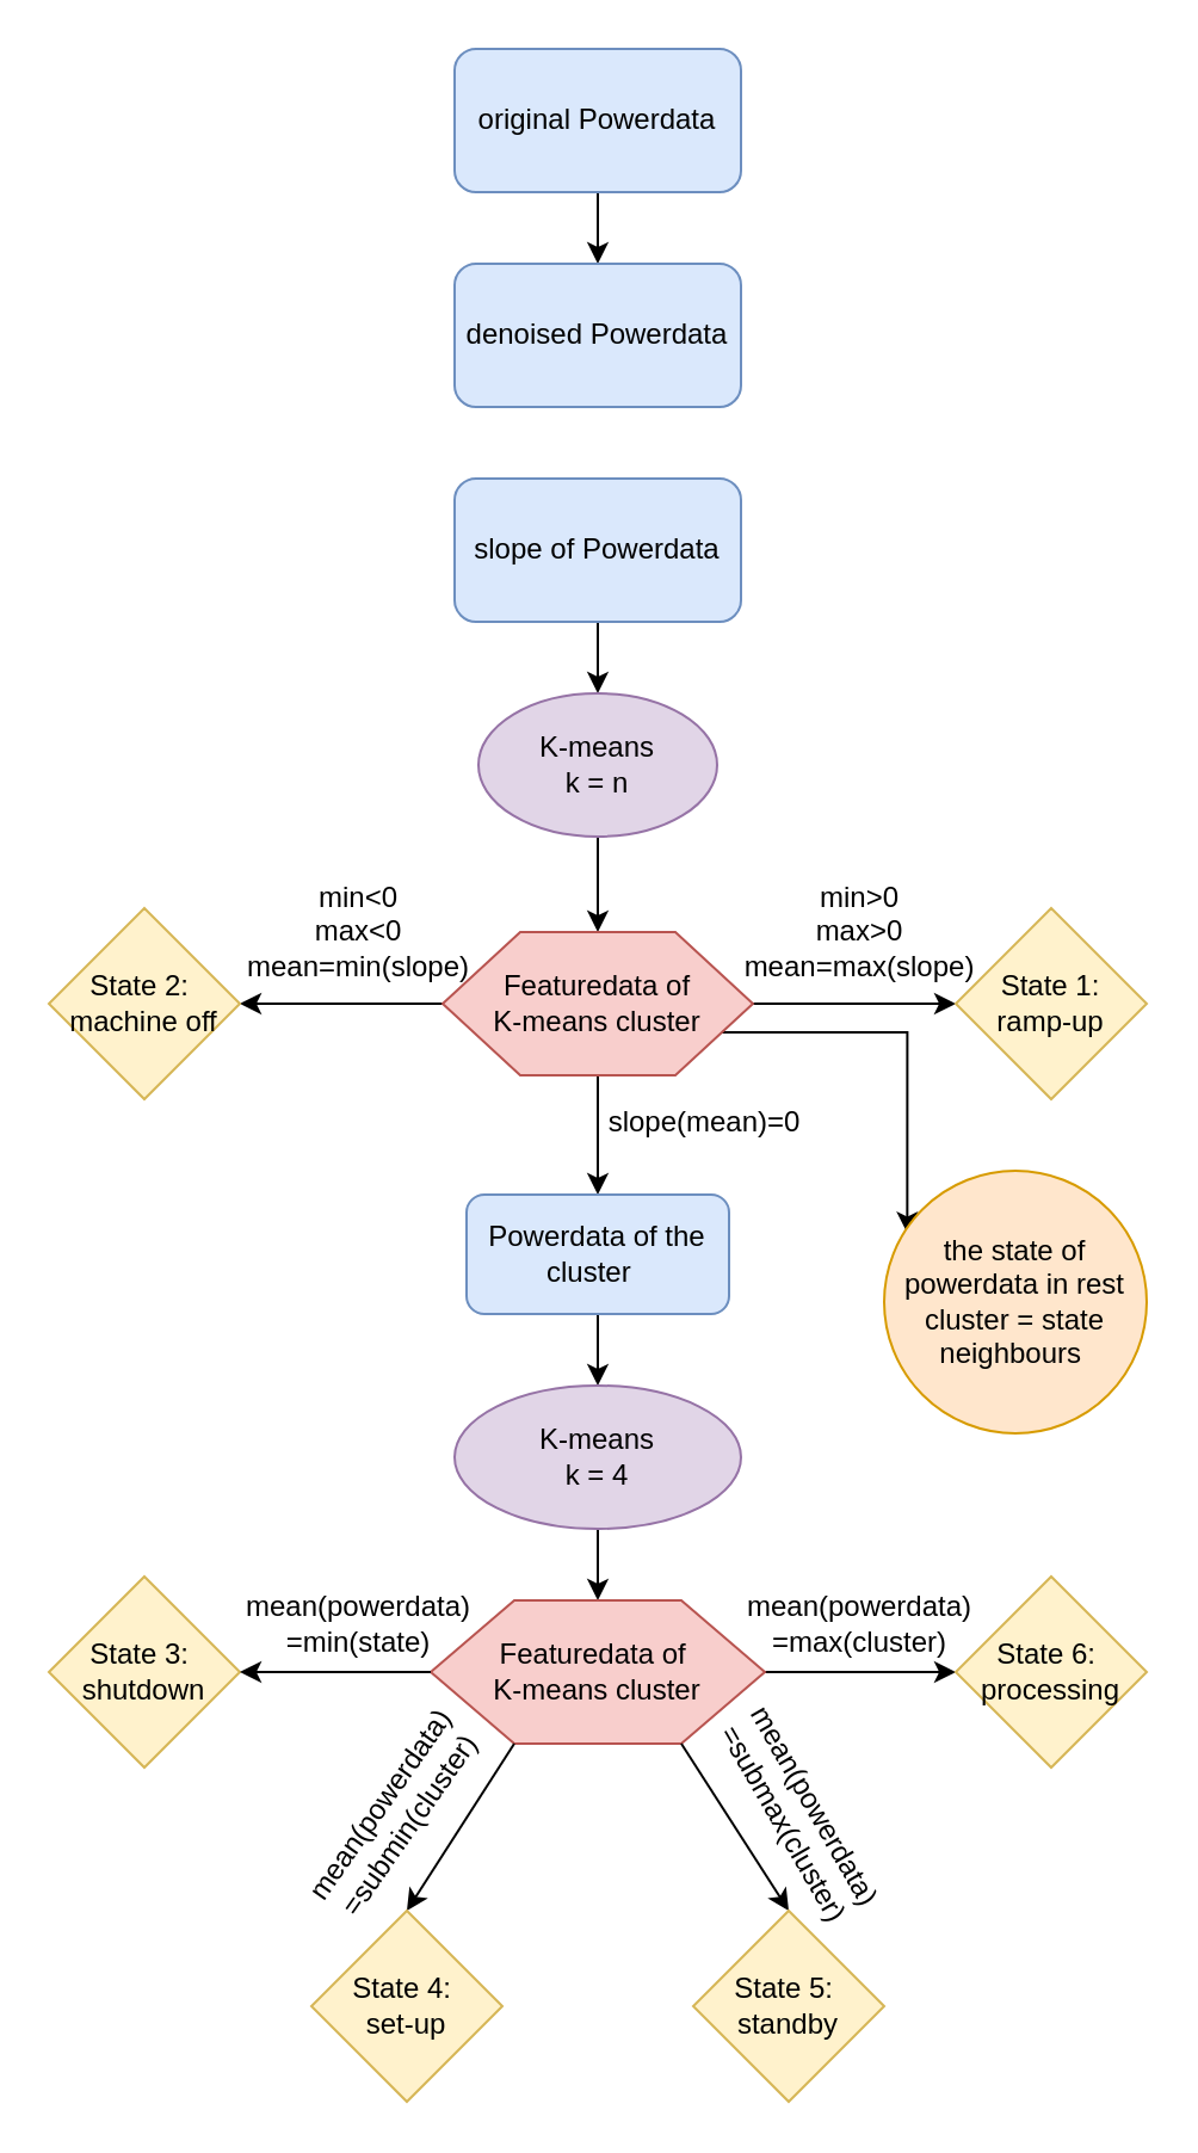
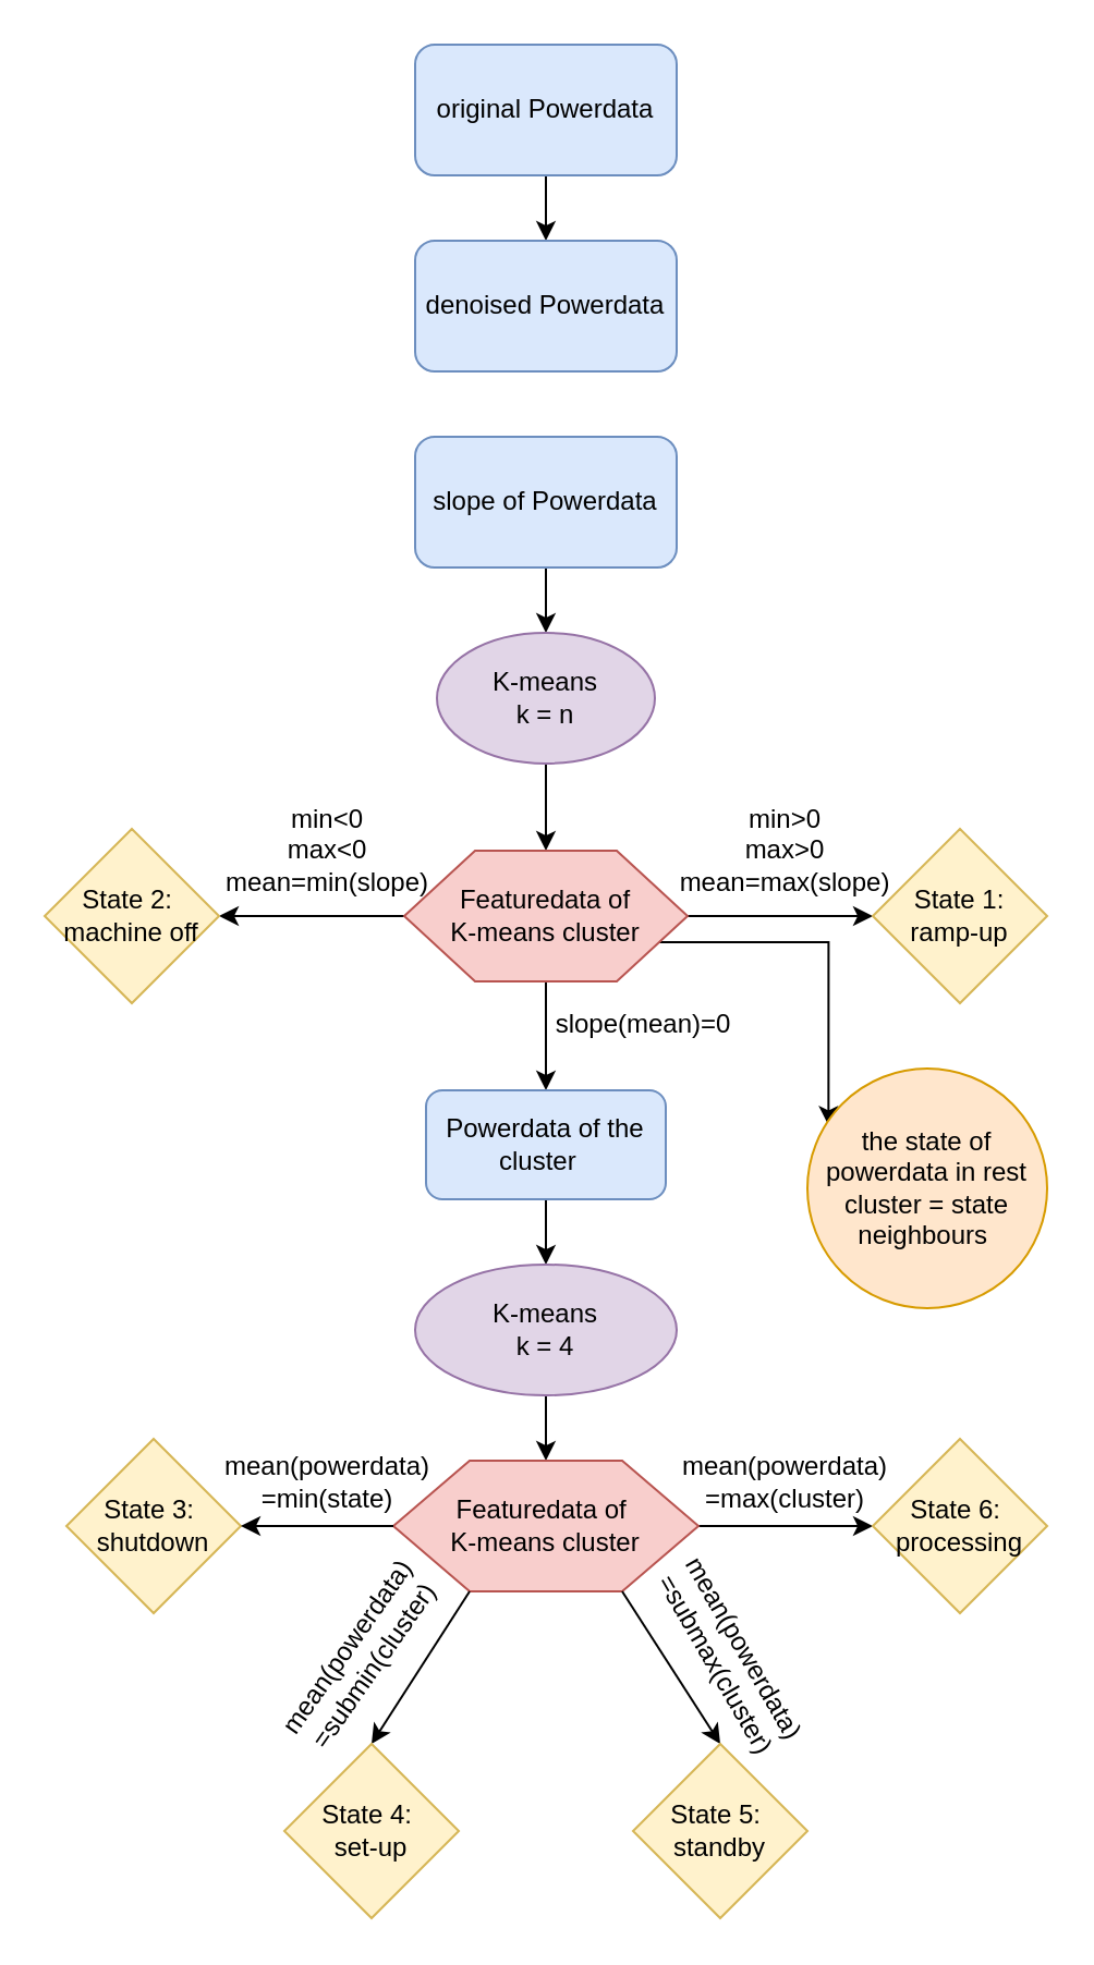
  <mxCell id="0" />
  <mxCell id="1" parent="0" />
  <mxCell id="2" value="" style="edgeStyle=orthogonalEdgeStyle;rounded=0;orthogonalLoop=1;jettySize=auto;html=1;" parent="1" source="3" target="4" edge="1"><mxGeometry relative="1" as="geometry" /></mxCell>
  <mxCell id="3" value="original Powerdata" style="rounded=1;whiteSpace=wrap;html=1;fillColor=#dae8fc;strokeColor=#6c8ebf;" parent="1" vertex="1"><mxGeometry x="190" y="20" width="120" height="60" as="geometry" /></mxCell>
  <mxCell id="4" value="denoised Powerdata" style="rounded=1;whiteSpace=wrap;html=1;fillColor=#dae8fc;strokeColor=#6c8ebf;" parent="1" vertex="1"><mxGeometry x="190" y="110" width="120" height="60" as="geometry" /></mxCell>
  <mxCell id="5" value="" style="edgeStyle=orthogonalEdgeStyle;rounded=0;orthogonalLoop=1;jettySize=auto;html=1;" parent="1" source="6" target="8" edge="1"><mxGeometry relative="1" as="geometry" /></mxCell>
  <mxCell id="6" value="slope of Powerdata" style="rounded=1;whiteSpace=wrap;html=1;fillColor=#dae8fc;strokeColor=#6c8ebf;" parent="1" vertex="1"><mxGeometry x="190" y="200" width="120" height="60" as="geometry" /></mxCell>
  <mxCell id="7" value="" style="edgeStyle=orthogonalEdgeStyle;rounded=0;orthogonalLoop=1;jettySize=auto;html=1;" parent="1" source="8" edge="1"><mxGeometry relative="1" as="geometry"><mxPoint x="250" y="390" as="targetPoint" /></mxGeometry></mxCell>
  <mxCell id="8" value="K-means&lt;br&gt;k = n" style="ellipse;whiteSpace=wrap;html=1;fillColor=#e1d5e7;strokeColor=#9673a6;" parent="1" vertex="1"><mxGeometry x="200" y="290" width="100" height="60" as="geometry" /></mxCell>
  <mxCell id="9" value="" style="edgeStyle=orthogonalEdgeStyle;rounded=0;orthogonalLoop=1;jettySize=auto;html=1;" parent="1" source="13" edge="1"><mxGeometry relative="1" as="geometry"><mxPoint x="400" y="420" as="targetPoint" /></mxGeometry></mxCell>
  <mxCell id="10" value="" style="edgeStyle=orthogonalEdgeStyle;rounded=0;orthogonalLoop=1;jettySize=auto;html=1;entryX=1;entryY=0.5;entryDx=0;entryDy=0;" parent="1" source="13" target="15" edge="1"><mxGeometry relative="1" as="geometry"><mxPoint x="110" y="420" as="targetPoint" /></mxGeometry></mxCell>
  <mxCell id="11" value="" style="edgeStyle=orthogonalEdgeStyle;rounded=0;orthogonalLoop=1;jettySize=auto;html=1;" parent="1" source="13" edge="1"><mxGeometry relative="1" as="geometry"><mxPoint x="250" y="500" as="targetPoint" /></mxGeometry></mxCell>
  <mxCell id="12" style="edgeStyle=orthogonalEdgeStyle;rounded=0;orthogonalLoop=1;jettySize=auto;html=1;exitX=1;exitY=0.75;exitDx=0;exitDy=0;entryX=0.088;entryY=0.238;entryDx=0;entryDy=0;entryPerimeter=0;" parent="1" source="13" target="36" edge="1"><mxGeometry relative="1" as="geometry" /></mxCell>
  <mxCell id="13" value="Featuredata of &lt;br&gt;&amp;nbsp;K-means cluster&amp;nbsp;" style="shape=hexagon;perimeter=hexagonPerimeter2;whiteSpace=wrap;html=1;fillColor=#f8cecc;strokeColor=#b85450;" parent="1" vertex="1"><mxGeometry x="185" y="390" width="130" height="60" as="geometry" /></mxCell>
  <mxCell id="14" value="State 1:&lt;br&gt;ramp-up" style="rhombus;whiteSpace=wrap;html=1;fillColor=#fff2cc;strokeColor=#d6b656;" parent="1" vertex="1"><mxGeometry x="400" y="380" width="80" height="80" as="geometry" /></mxCell>
  <mxCell id="15" value="State 2:&amp;nbsp;&lt;br&gt;machine off" style="rhombus;whiteSpace=wrap;html=1;fillColor=#fff2cc;strokeColor=#d6b656;" parent="1" vertex="1"><mxGeometry x="20" y="380" width="80" height="80" as="geometry" /></mxCell>
  <mxCell id="16" value="min&amp;lt;0&lt;br&gt;max&amp;lt;0&lt;br&gt;mean=min(slope)" style="text;html=1;strokeColor=none;fillColor=none;align=center;verticalAlign=middle;whiteSpace=wrap;rounded=0;" parent="1" vertex="1"><mxGeometry x="130" y="380" width="40" height="20" as="geometry" /></mxCell>
  <mxCell id="17" value="min&amp;gt;0&lt;br&gt;max&amp;gt;0&lt;br&gt;mean=max(slope)" style="text;html=1;strokeColor=none;fillColor=none;align=center;verticalAlign=middle;whiteSpace=wrap;rounded=0;" parent="1" vertex="1"><mxGeometry x="340" y="380" width="40" height="20" as="geometry" /></mxCell>
  <mxCell id="18" value="" style="edgeStyle=orthogonalEdgeStyle;rounded=0;orthogonalLoop=1;jettySize=auto;html=1;" parent="1" source="19" edge="1"><mxGeometry relative="1" as="geometry"><mxPoint x="250" y="580" as="targetPoint" /></mxGeometry></mxCell>
  <mxCell id="19" value="Powerdata of the cluster &amp;nbsp;" style="rounded=1;whiteSpace=wrap;html=1;fillColor=#dae8fc;strokeColor=#6c8ebf;" parent="1" vertex="1"><mxGeometry x="195" y="500" width="110" height="50" as="geometry" /></mxCell>
  <mxCell id="20" value="slope(mean)=0" style="text;html=1;strokeColor=none;fillColor=none;align=center;verticalAlign=middle;whiteSpace=wrap;rounded=0;" parent="1" vertex="1"><mxGeometry x="275" y="460" width="40" height="20" as="geometry" /></mxCell>
  <mxCell id="21" value="" style="edgeStyle=orthogonalEdgeStyle;rounded=0;orthogonalLoop=1;jettySize=auto;html=1;" parent="1" source="22" edge="1"><mxGeometry relative="1" as="geometry"><mxPoint x="250" y="670" as="targetPoint" /></mxGeometry></mxCell>
  <mxCell id="22" value="&lt;span style=&quot;white-space: normal&quot;&gt;K-means&lt;/span&gt;&lt;br style=&quot;white-space: normal&quot;&gt;&lt;span style=&quot;white-space: normal&quot;&gt;k = 4&lt;/span&gt;" style="ellipse;whiteSpace=wrap;html=1;fillColor=#e1d5e7;strokeColor=#9673a6;" parent="1" vertex="1"><mxGeometry x="190" y="580" width="120" height="60" as="geometry" /></mxCell>
  <mxCell id="23" value="" style="edgeStyle=orthogonalEdgeStyle;rounded=0;orthogonalLoop=1;jettySize=auto;html=1;" parent="1" source="24" edge="1"><mxGeometry relative="1" as="geometry"><mxPoint x="400" y="700" as="targetPoint" /></mxGeometry></mxCell>
  <mxCell id="24" value="&lt;span style=&quot;white-space: normal&quot;&gt;Featuredata of&amp;nbsp;&lt;/span&gt;&lt;br style=&quot;white-space: normal&quot;&gt;&lt;span style=&quot;white-space: normal&quot;&gt;&amp;nbsp;K-means cluster&amp;nbsp;&lt;/span&gt;" style="shape=hexagon;perimeter=hexagonPerimeter2;whiteSpace=wrap;html=1;fillColor=#f8cecc;strokeColor=#b85450;" parent="1" vertex="1"><mxGeometry x="180" y="670" width="140" height="60" as="geometry" /></mxCell>
- <mxCell id="25" value="&lt;span style=&quot;white-space: normal&quot;&gt;State 3:&amp;nbsp;&lt;/span&gt;&lt;br style=&quot;white-space: normal&quot;&gt;shutdown" style="rhombus;whiteSpace=wrap;html=1;fillColor=#fff2cc;strokeColor=#d6b656;" parent="1" vertex="1"><mxGeometry x="20" y="660" width="80" height="80" as="geometry" /></mxCell>
+ <mxCell id="25" value="&lt;span style=&quot;white-space: normal&quot;&gt;State 3:&amp;nbsp;&lt;/span&gt;&lt;br style=&quot;white-space: normal&quot;&gt;shutdown" style="rhombus;whiteSpace=wrap;html=1;fillColor=#fff2cc;strokeColor=#d6b656;" parent="1" vertex="1"><mxGeometry x="30" y="660" width="80" height="80" as="geometry" /></mxCell>
  <mxCell id="26" value="" style="edgeStyle=orthogonalEdgeStyle;rounded=0;orthogonalLoop=1;jettySize=auto;html=1;" parent="1" source="24" target="25" edge="1"><mxGeometry relative="1" as="geometry"><mxPoint x="180" y="700" as="sourcePoint" /><mxPoint x="100" y="700" as="targetPoint" /></mxGeometry></mxCell>
  <mxCell id="27" value="&lt;span style=&quot;white-space: normal&quot;&gt;State 6:&amp;nbsp;&lt;/span&gt;&lt;br style=&quot;white-space: normal&quot;&gt;processing" style="rhombus;whiteSpace=wrap;html=1;fillColor=#fff2cc;strokeColor=#d6b656;" parent="1" vertex="1"><mxGeometry x="400" y="660" width="80" height="80" as="geometry" /></mxCell>
  <mxCell id="28" value="" style="endArrow=classic;html=1;" parent="1" edge="1"><mxGeometry width="50" height="50" relative="1" as="geometry"><mxPoint x="215" y="730" as="sourcePoint" /><mxPoint x="170" y="800" as="targetPoint" /></mxGeometry></mxCell>
  <mxCell id="29" value="" style="endArrow=classic;html=1;" parent="1" edge="1"><mxGeometry width="50" height="50" relative="1" as="geometry"><mxPoint x="285" y="730" as="sourcePoint" /><mxPoint x="330" y="800" as="targetPoint" /></mxGeometry></mxCell>
  <mxCell id="30" value="&lt;span style=&quot;white-space: normal&quot;&gt;State 4:&amp;nbsp;&lt;/span&gt;&lt;br style=&quot;white-space: normal&quot;&gt;set-up" style="rhombus;whiteSpace=wrap;html=1;fillColor=#fff2cc;strokeColor=#d6b656;" parent="1" vertex="1"><mxGeometry x="130" y="800" width="80" height="80" as="geometry" /></mxCell>
  <mxCell id="31" value="&lt;span style=&quot;white-space: normal&quot;&gt;State 5:&amp;nbsp;&lt;/span&gt;&lt;br style=&quot;white-space: normal&quot;&gt;standby" style="rhombus;whiteSpace=wrap;html=1;fillColor=#fff2cc;strokeColor=#d6b656;" parent="1" vertex="1"><mxGeometry x="290" y="800" width="80" height="80" as="geometry" /></mxCell>
  <mxCell id="32" value="mean(powerdata)&lt;br&gt;=min(state)" style="text;html=1;strokeColor=none;fillColor=none;align=center;verticalAlign=middle;whiteSpace=wrap;rounded=0;" parent="1" vertex="1"><mxGeometry x="130" y="670" width="40" height="20" as="geometry" /></mxCell>
  <mxCell id="33" value="mean(powerdata)&lt;br&gt;=max(cluster)" style="text;html=1;strokeColor=none;fillColor=none;align=center;verticalAlign=middle;whiteSpace=wrap;rounded=0;" parent="1" vertex="1"><mxGeometry x="340" y="670" width="40" height="20" as="geometry" /></mxCell>
  <mxCell id="34" value="mean(powerdata)&lt;br&gt;=submin(cluster)" style="text;html=1;strokeColor=none;fillColor=none;align=center;verticalAlign=middle;whiteSpace=wrap;rounded=0;rotation=-55;" parent="1" vertex="1"><mxGeometry x="145" y="750" width="40" height="20" as="geometry" /></mxCell>
  <mxCell id="35" value="mean(powerdata)&lt;br&gt;=submax(cluster)" style="text;html=1;strokeColor=none;fillColor=none;align=center;verticalAlign=middle;whiteSpace=wrap;rounded=0;rotation=60;" parent="1" vertex="1"><mxGeometry x="315" y="750" width="40" height="20" as="geometry" /></mxCell>
  <mxCell id="36" value="the state of powerdata in rest cluster = state neighbours&amp;nbsp;" style="ellipse;whiteSpace=wrap;html=1;aspect=fixed;fillColor=#ffe6cc;strokeColor=#d79b00;" parent="1" vertex="1"><mxGeometry x="370" y="490" width="110" height="110" as="geometry" /></mxCell>
